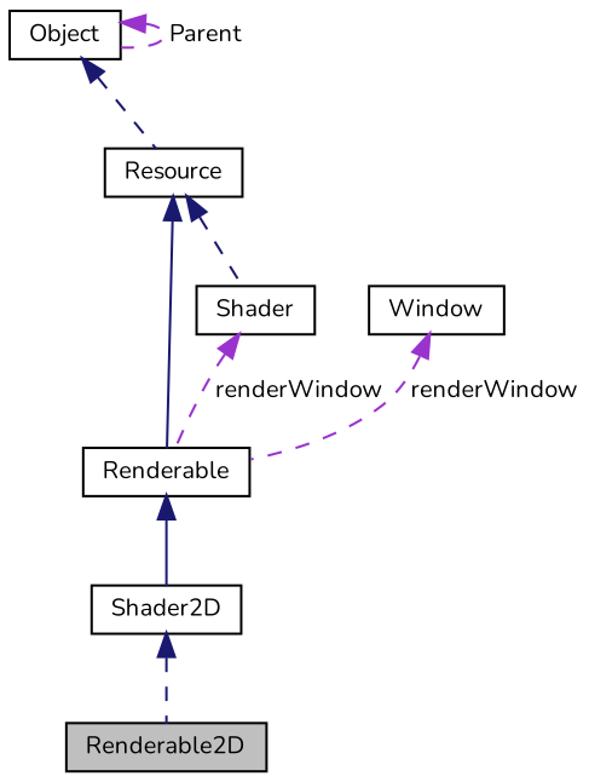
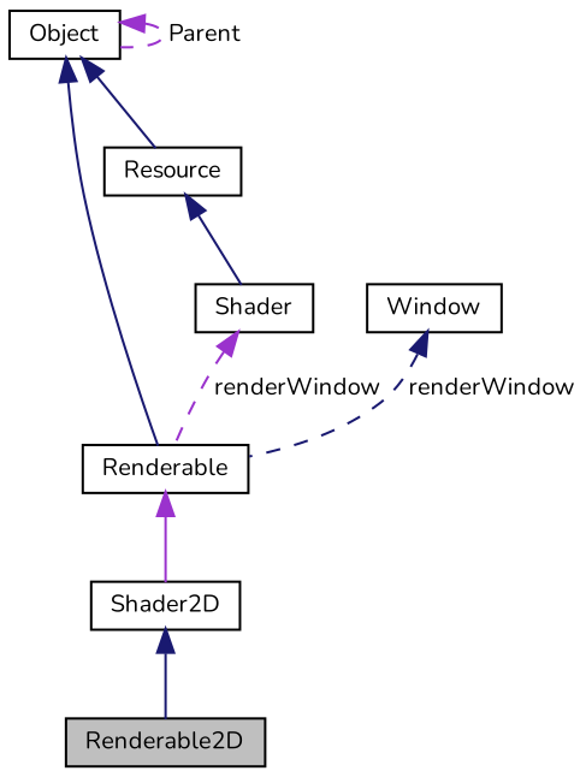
  digraph {
    fontname=Nunito
    node [color=black fillcolor=white fontname=Nunito fontsize=10 shape=record style=filled]
    edge [color=midnightblue dir=back fontname=Nunito fontsize=10 labelfontname=Helvetica labelfontsize=10 style=solid]
    n1 [fillcolor=grey75 fontcolor=black height=0.2 label=Renderable2D width=0.4]
    n2 [height=0.2 label=Shader2D width=0.4]
    n3 [height=0.2 label=Renderable width=0.4]
    n4 [height=0.2 label=Object width=0.4]
    n5 [height=0.2 label=Resource width=0.4]
    n6 [height=0.2 label=Shader width=0.4]
    n7 [height=0.2 label=Window width=0.4]
-   n2 -> n1 [style=dashed]
-   n3 -> n2
-   n5 -> n3
+   n2 -> n1
+   n3 -> n2 [color=darkorchid3]
+   n4 -> n3
    n4 -> n4 [color=darkorchid3 label=" Parent" style=dashed]
-   n4 -> n5 [style=dashed]
-   n5 -> n6 [style=dashed]
+   n4 -> n5
+   n5 -> n6
    n6 -> n3 [color=darkorchid3 label=" renderWindow" style=dashed]
-   n7 -> n3 [color=darkorchid3 label=" renderWindow" style=dashed]
+   n7 -> n3 [label=" renderWindow" style=dashed]
  }
